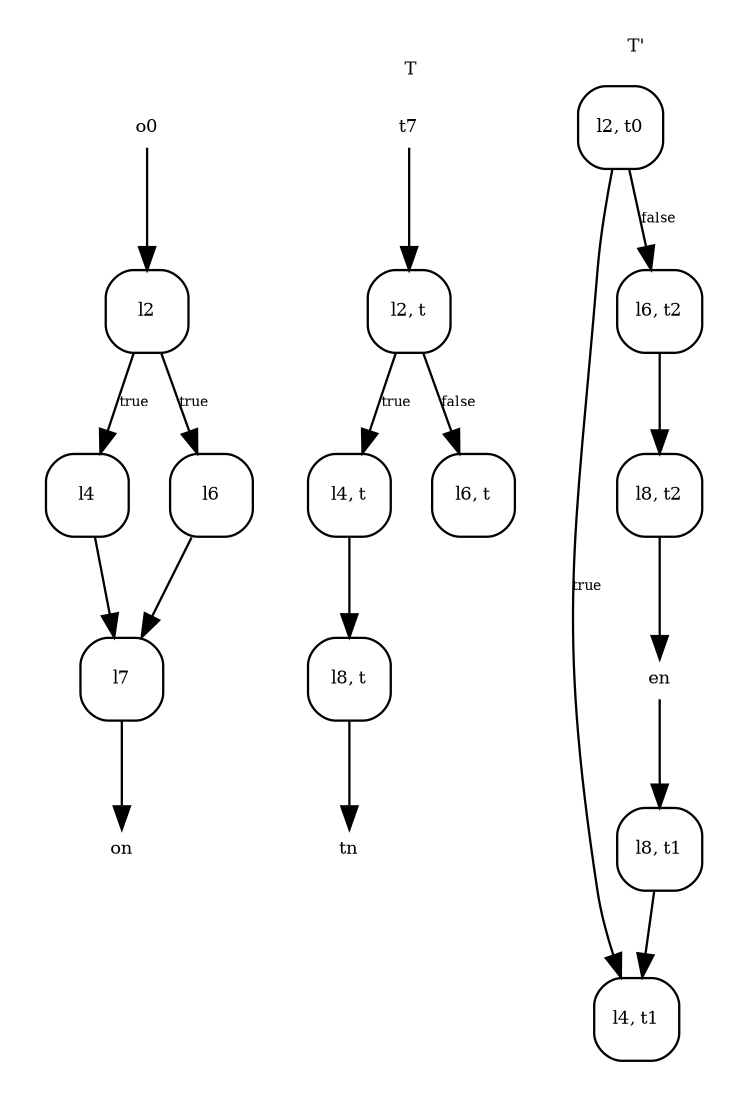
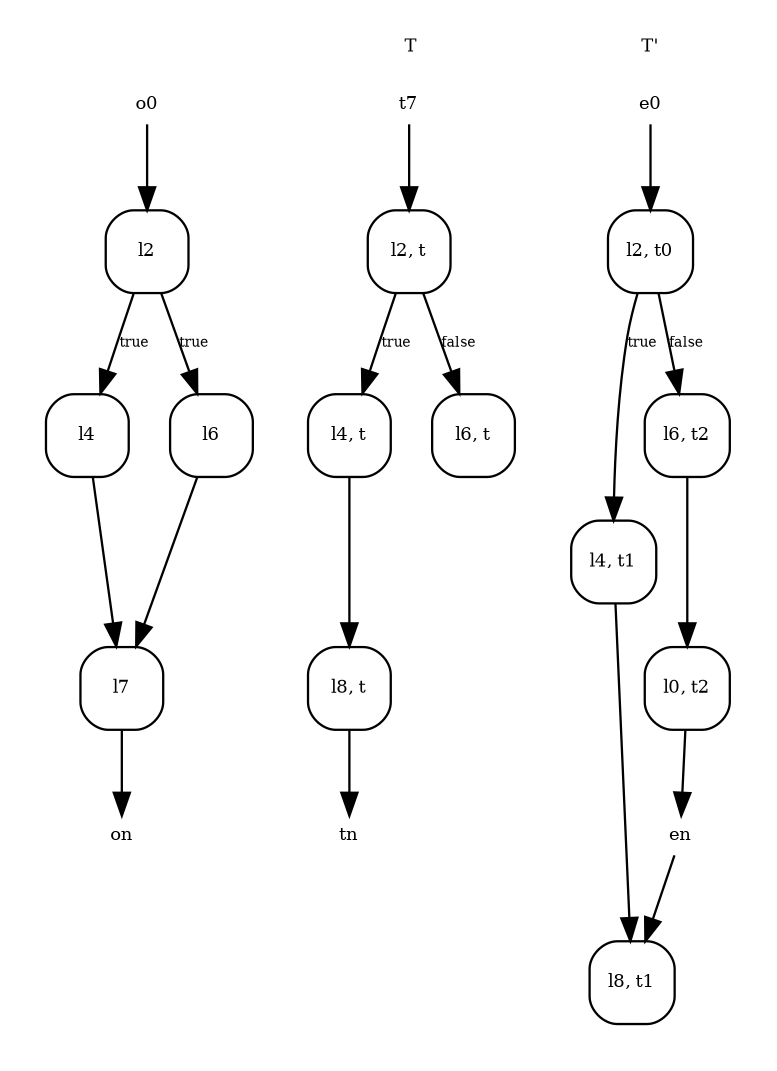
  digraph {
    fontsize=8.0
    node [fontsize=8.0 shape=record style=rounded]
    edge [fontsize=6.0]
    o0 [height=0.01 shape=plaintext width=0.01]
    n2 [height=0.5 label=l2 width=0.5]
    on [height=0.01 shape=plaintext width=0.01]
    n4 [height=0.5 label=l4 width=0.5]
    n5 [height=0.5 label=l6 width=0.5]
    n6 [height=0.5 label=l7 width=0.5]
    n7 [height=0.01 label=t7 shape=plaintext width=0.01]
    n8 [height=0.5 label="l2, t" width=0.5]
    tn [height=0.01 shape=plaintext width=0.01]
    n10 [height=0.5 label="l4, t" width=0.5]
    n11 [height=0.5 label="l6, t" width=0.5]
    n12 [height=0.5 label="l8, t" width=0.5]
+   e0 [height=0.01 shape=plaintext width=0.01]
    n14 [height=0.5 label="l2, t0" width=0.5]
    en [height=0.01 shape=plaintext width=0.01]
    n16 [height=0.5 label="l4, t1" width=0.5]
    n17 [height=0.5 label="l6, t2" width=0.5]
    n18 [height=0.5 label="l8, t1" width=0.5]
-   n19 [height=0.5 label="l8, t2" width=0.5]
+   n19 [height=0.5 label="l0, t2" width=0.5]
    subgraph cluster_1 {
      color=white
      o0
      n2
      on
      n4
      n5
      n6
    }
    subgraph cluster_2 {
      color=white
      label=T
      n7
      n8
      tn
      n10
      n11
      n12
    }
    subgraph cluster_3 {
      color=white
      label="T'"
+     e0
      n14
      en
      n16
      n17
      n18
      n19
    }
    o0 -> n2
    n2 -> n4 [label=true]
    n2 -> n5 [label=true]
    n4 -> n6
    n5 -> n6
    n6 -> on
    n7 -> n8
    n8 -> n10 [label=true]
    n8 -> n11 [label=false]
    n10 -> n12
    n12 -> tn
+   e0 -> n14
    n14 -> n16 [label=true]
    n14 -> n17 [label=false]
    en -> n18
-   n18 -> n16
+   n16 -> n18
    n17 -> n19
    n19 -> en
  }
